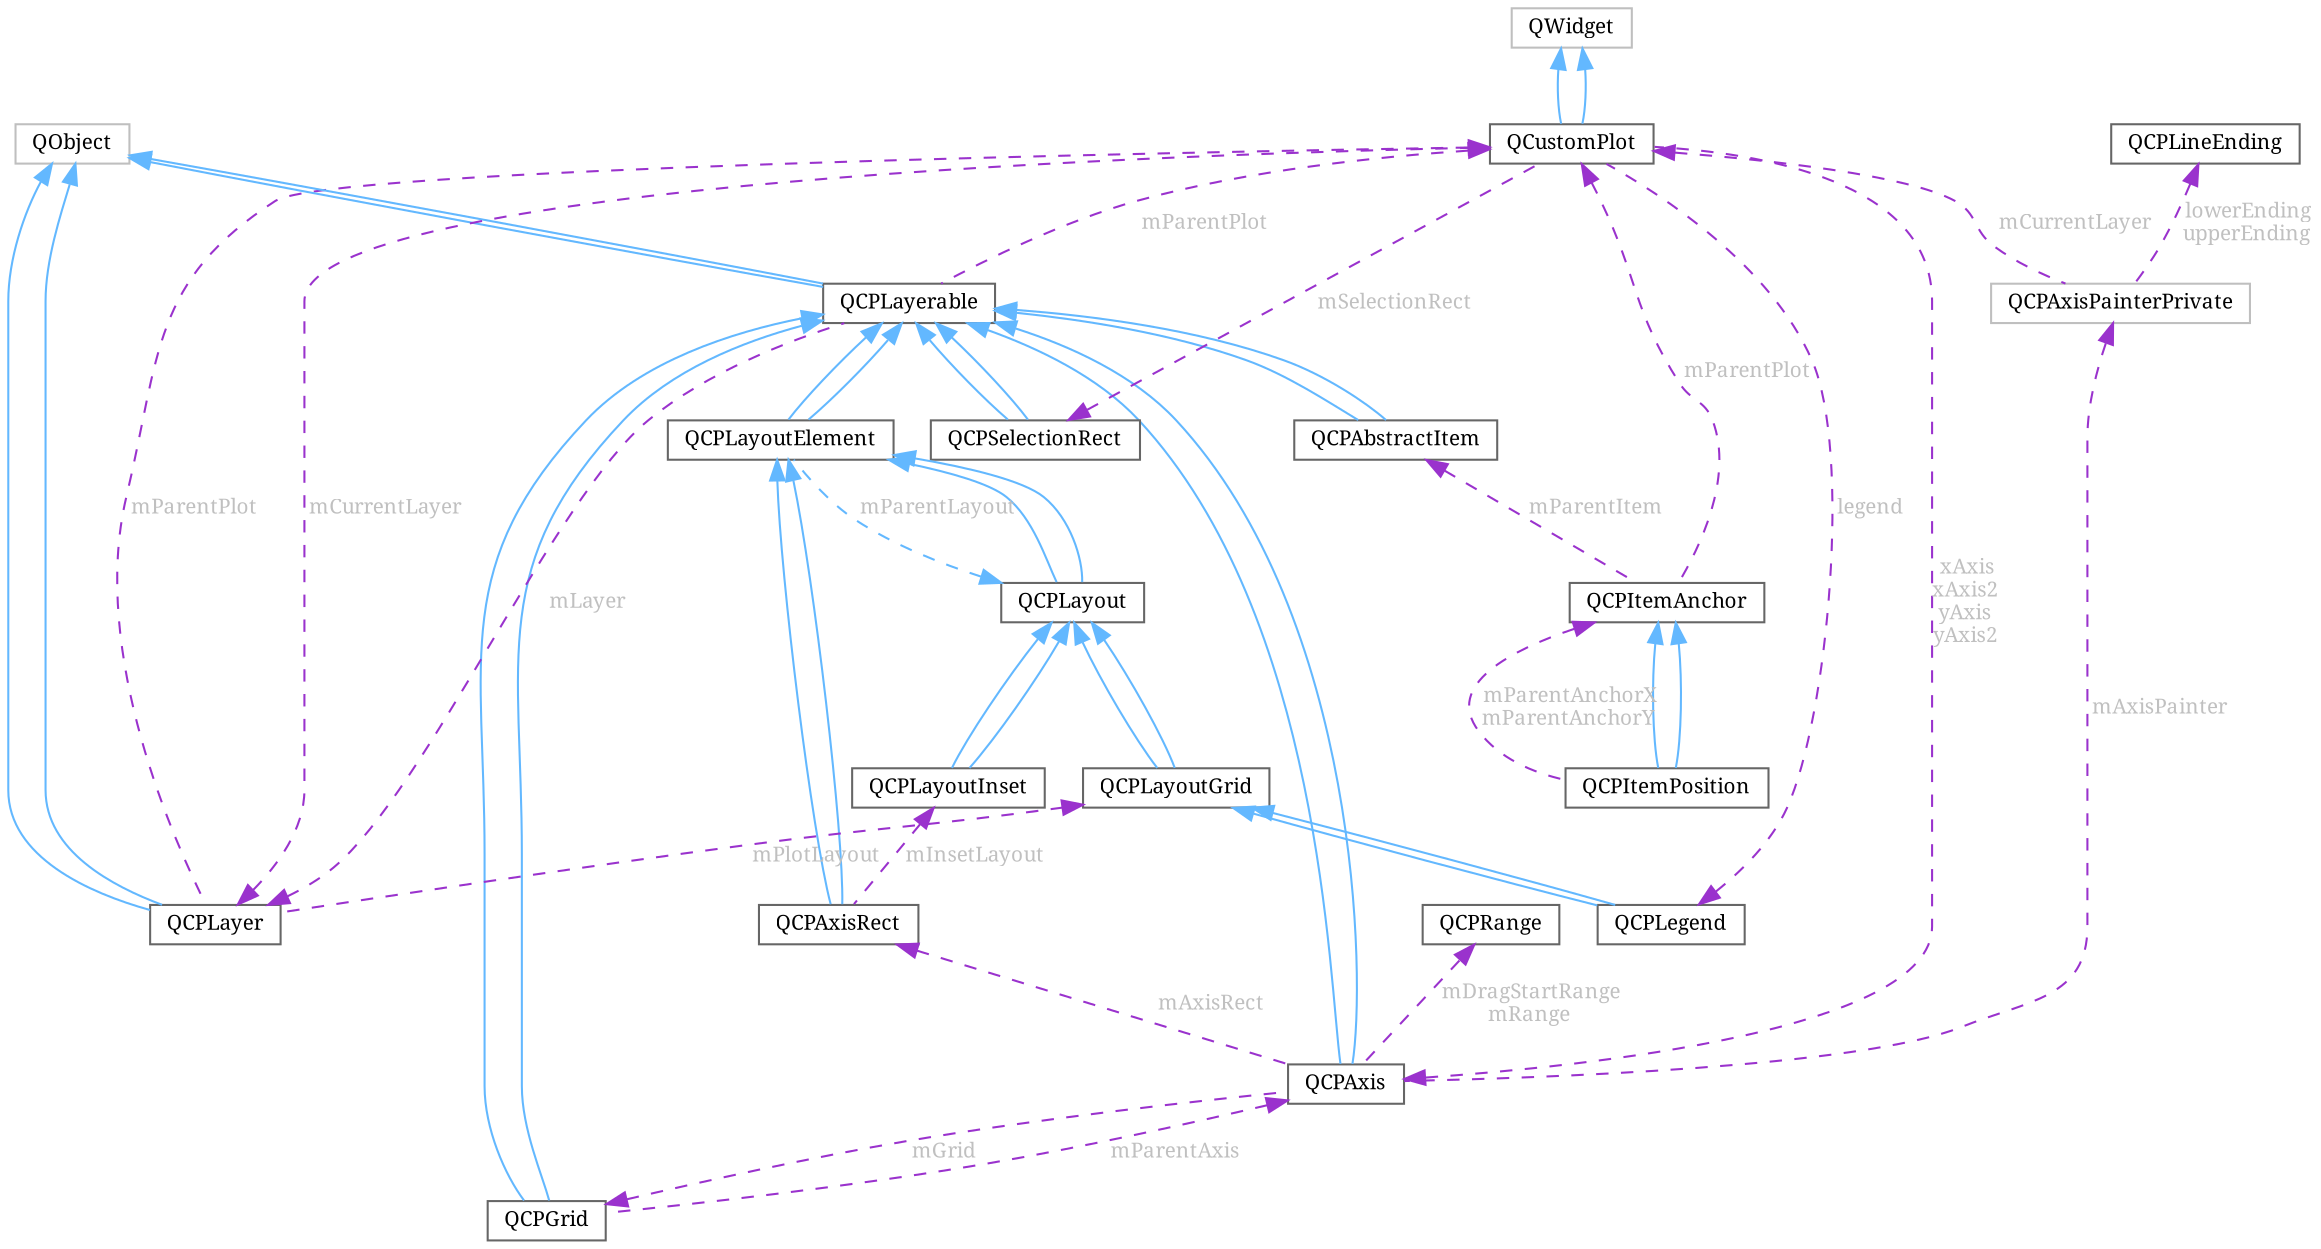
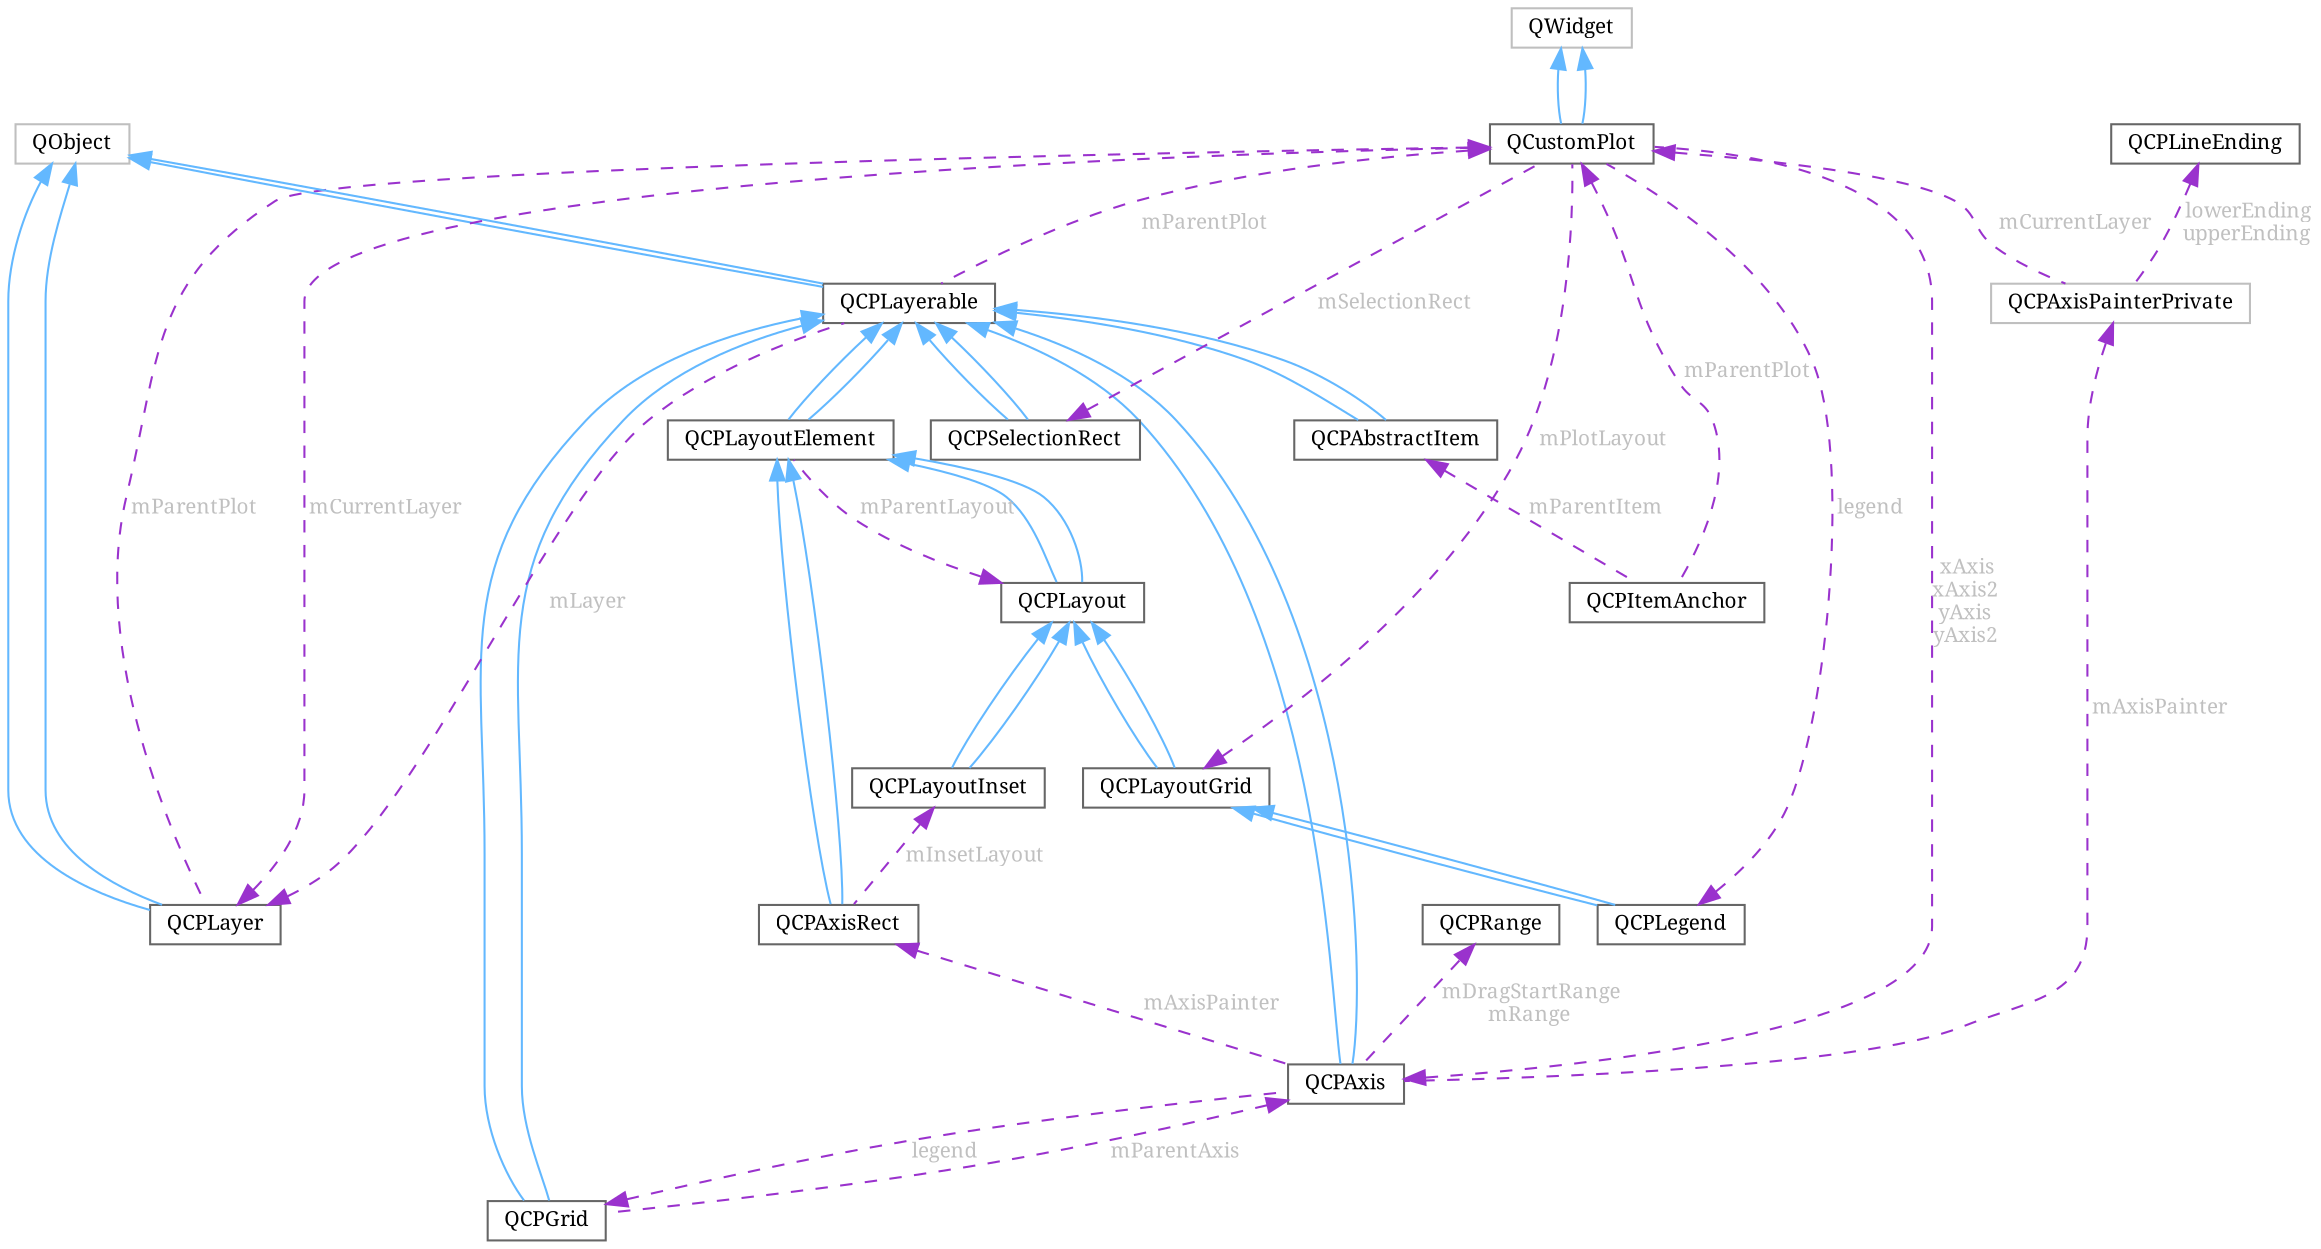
  digraph {
    fontname="Noto Serif"
    node [color=gray40 fillcolor=white fontname="Noto Serif" fontsize=10 shape=box style=filled]
    edge [color=steelblue1 dir=back fontname="Noto Serif" fontsize=10 labelfontname=Helvetica labelfontsize=10 style=solid]
    n1 [height=0.2 label=QCPAbstractItem width=0.4]
    n2 [height=0.2 label=QCPItemAnchor width=0.4]
-   n3 [height=0.2 label=QCPItemPosition width=0.4]
    n4 [height=0.2 label=QCPLayerable width=0.4]
    n5 [height=0.2 label=QCPAxis width=0.4]
    n6 [height=0.2 label=QCPLayoutElement width=0.4]
    n7 [height=0.2 label=QCPGrid width=0.4]
    n8 [height=0.2 label=QCPSelectionRect width=0.4]
    n9 [height=0.2 label=QCustomPlot width=0.4]
    n10 [height=0.2 label=QCPAxisRect width=0.4]
    n11 [height=0.2 label=QCPLayout width=0.4]
    n12 [color=grey75 height=0.2 label=QObject width=0.4]
    n13 [height=0.2 label=QCPLayer width=0.4]
    n14 [color=grey75 height=0.2 label=QCPAxisPainterPrivate width=0.4]
    n15 [color=grey75 height=0.2 label=QWidget width=0.4]
    n16 [height=0.2 label=QCPLayoutInset width=0.4]
    n17 [height=0.2 label=QCPLayoutGrid width=0.4]
    n18 [height=0.2 label=QCPLegend width=0.4]
    n19 [height=0.2 label=QCPRange width=0.4]
    n20 [height=0.2 label=QCPLineEnding width=0.4]
    n1 -> n2 [color=darkorchid3 fontcolor=grey label=" mParentItem" style=dashed]
-   n2 -> n3
-   n2 -> n3
-   n2 -> n3 [color=darkorchid3 fontcolor=grey label=" mParentAnchorX\nmParentAnchorY" style=dashed]
    n4 -> n1
    n4 -> n1
    n4 -> n5
    n4 -> n5
    n4 -> n6
    n4 -> n6
    n4 -> n7
    n4 -> n7
    n4 -> n8
    n4 -> n8
    n5 -> n7 [color=darkorchid3 fontcolor=grey label=" mParentAxis" style=dashed]
    n5 -> n9 [color=darkorchid3 fontcolor=grey label=" xAxis\nxAxis2\nyAxis\nyAxis2" style=dashed]
    n6 -> n10
    n6 -> n10
    n6 -> n11
    n6 -> n11
-   n7 -> n5 [color=darkorchid3 fontcolor=grey label=" mGrid" style=dashed]
+   n7 -> n5 [color=darkorchid3 fontcolor=grey label=" legend" style=dashed]
    n8 -> n9 [color=darkorchid3 fontcolor=grey label=" mSelectionRect" style=dashed]
    n9 -> n2 [color=darkorchid3 fontcolor=grey label=" mParentPlot" style=dashed]
    n9 -> n4 [color=darkorchid3 fontcolor=grey label=" mParentPlot" style=dashed]
    n9 -> n13 [color=darkorchid3 fontcolor=grey label=" mParentPlot" style=dashed]
    n9 -> n14 [color=darkorchid3 fontcolor=grey label=" mCurrentLayer" style=dashed]
-   n10 -> n5 [color=darkorchid3 fontcolor=grey label=" mAxisRect" style=dashed]
-   n11 -> n6 [fontcolor=grey label=" mParentLayout" style=dashed]
+   n10 -> n5 [color=darkorchid3 fontcolor=grey label=" mAxisPainter" style=dashed]
+   n11 -> n6 [color=darkorchid3 fontcolor=grey label=" mParentLayout" style=dashed]
    n11 -> n16
    n11 -> n16
    n11 -> n17
    n11 -> n17
    n12 -> n4
    n12 -> n4
    n12 -> n13
    n12 -> n13
    n13 -> n4 [color=darkorchid3 fontcolor=grey label=" mLayer" style=dashed]
    n13 -> n9 [color=darkorchid3 fontcolor=grey label=" mCurrentLayer" style=dashed]
    n14 -> n5 [color=darkorchid3 fontcolor=grey label=" mAxisPainter" style=dashed]
    n15 -> n9
    n15 -> n9
    n16 -> n10 [color=darkorchid3 fontcolor=grey label=" mInsetLayout" style=dashed]
-   n17 -> n13 [color=darkorchid3 fontcolor=grey label=" mPlotLayout" style=dashed]
+   n17 -> n9 [color=darkorchid3 fontcolor=grey label=" mPlotLayout" style=dashed]
    n17 -> n18
    n17 -> n18
    n18 -> n9 [color=darkorchid3 fontcolor=grey label=" legend" style=dashed]
    n19 -> n5 [color=darkorchid3 fontcolor=grey label=" mDragStartRange\nmRange" style=dashed]
    n20 -> n14 [color=darkorchid3 fontcolor=grey label=" lowerEnding\nupperEnding" style=dashed]
  }
